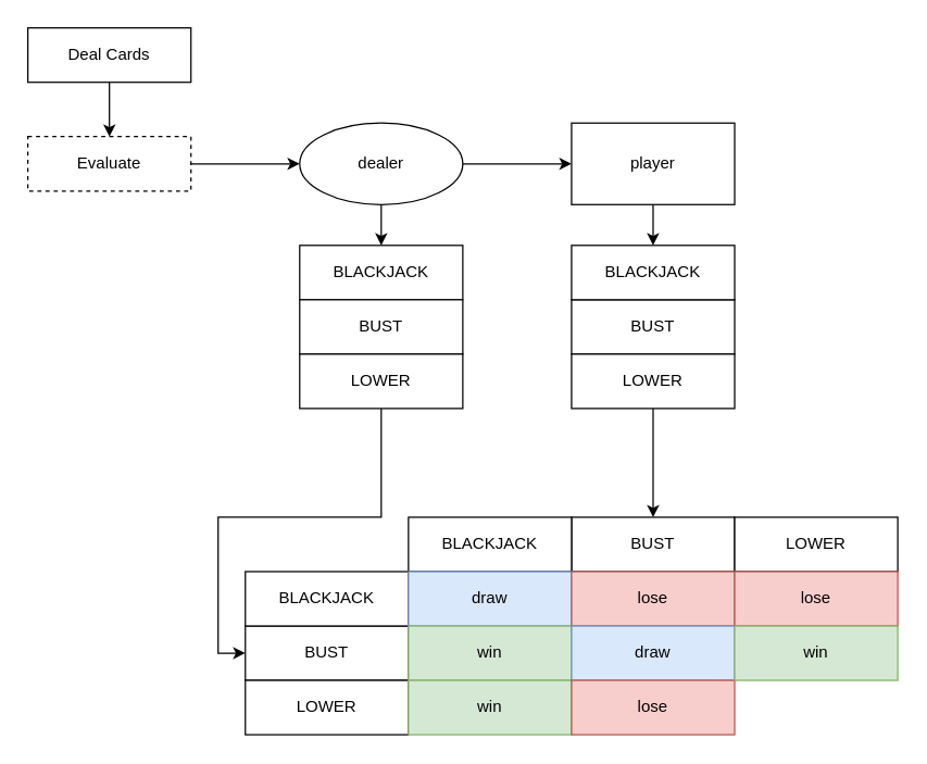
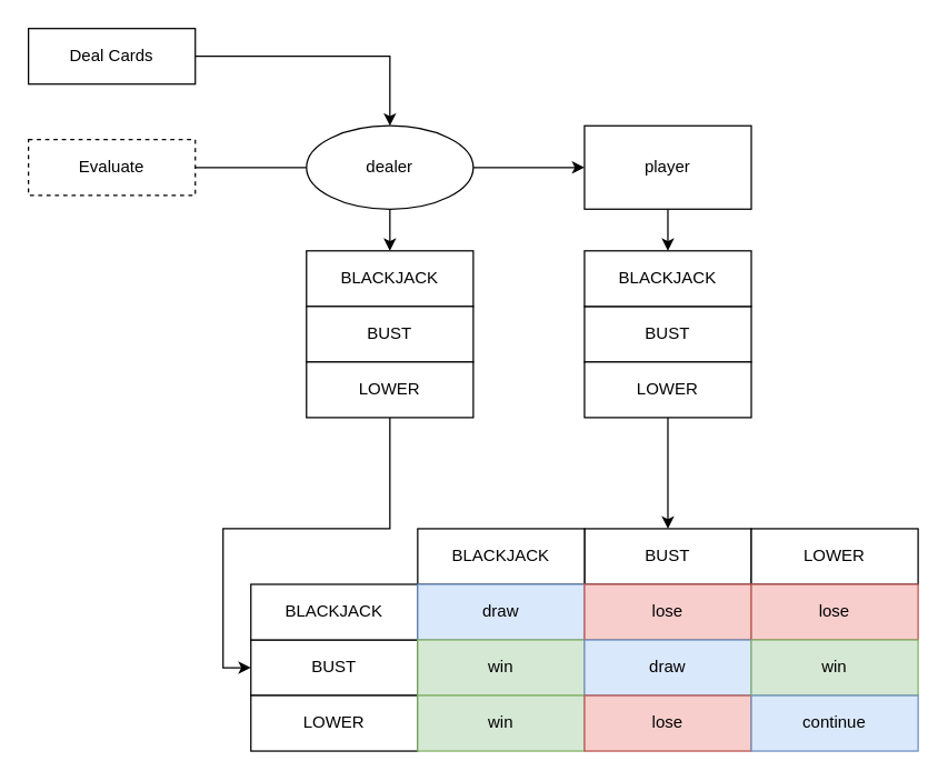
  <mxCell id="0" />
  <mxCell id="1" parent="0" />
- <mxCell id="2" value="" style="edgeStyle=orthogonalEdgeStyle;rounded=0;orthogonalLoop=1;jettySize=auto;html=1;" edge="1" parent="1" source="3" target="5"><mxGeometry relative="1" as="geometry" /></mxCell>
+ <mxCell id="2" value="" style="edgeStyle=orthogonalEdgeStyle;rounded=0;orthogonalLoop=1;jettySize=auto;html=1;" edge="1" parent="1" source="3" target="8"><mxGeometry relative="1" as="geometry" /></mxCell>
  <mxCell id="3" value="Deal Cards" style="whiteSpace=wrap;html=1;" vertex="1" parent="1"><mxGeometry x="20" y="20" width="120" height="40" as="geometry" /></mxCell>
- <mxCell id="4" value="" style="edgeStyle=orthogonalEdgeStyle;rounded=0;orthogonalLoop=1;jettySize=auto;html=1;" edge="1" parent="1" source="5" target="8"><mxGeometry relative="1" as="geometry" /></mxCell>
+ <mxCell id="4" value="" style="edgeStyle=orthogonalEdgeStyle;rounded=0;orthogonalLoop=1;jettySize=auto;html=1;endArrow=none;" edge="1" parent="1" source="5" target="8"><mxGeometry relative="1" as="geometry" /></mxCell>
  <mxCell id="5" value="Evaluate" style="whiteSpace=wrap;html=1;dashed=1;" vertex="1" parent="1"><mxGeometry x="20" y="100" width="120" height="40" as="geometry" /></mxCell>
  <mxCell id="6" value="" style="edgeStyle=orthogonalEdgeStyle;rounded=0;orthogonalLoop=1;jettySize=auto;html=1;" edge="1" parent="1" source="8" target="10"><mxGeometry relative="1" as="geometry" /></mxCell>
  <mxCell id="7" value="" style="edgeStyle=orthogonalEdgeStyle;rounded=0;orthogonalLoop=1;jettySize=auto;html=1;" edge="1" parent="1" source="8" target="11"><mxGeometry relative="1" as="geometry" /></mxCell>
  <mxCell id="8" value="dealer" style="ellipse;whiteSpace=wrap;html=1;" vertex="1" parent="1"><mxGeometry x="220" y="90" width="120" height="60" as="geometry" /></mxCell>
  <mxCell id="9" value="" style="edgeStyle=orthogonalEdgeStyle;rounded=0;orthogonalLoop=1;jettySize=auto;html=1;" edge="1" parent="1" source="10" target="18"><mxGeometry relative="1" as="geometry" /></mxCell>
  <mxCell id="10" value="player" style="whiteSpace=wrap;html=1;rounded=0;" vertex="1" parent="1"><mxGeometry x="420" y="90" width="120" height="60" as="geometry" /></mxCell>
  <mxCell id="11" value="BLACKJACK" style="whiteSpace=wrap;html=1;" vertex="1" parent="1"><mxGeometry x="220" y="180" width="120" height="40" as="geometry" /></mxCell>
  <mxCell id="12" value="BUST" style="whiteSpace=wrap;html=1;" vertex="1" parent="1"><mxGeometry x="220" y="220" width="120" height="40" as="geometry" /></mxCell>
  <mxCell id="13" value="" style="edgeStyle=orthogonalEdgeStyle;rounded=0;orthogonalLoop=1;jettySize=auto;html=1;entryX=0;entryY=0.5;entryDx=0;entryDy=0;" edge="1" parent="1" source="14" target="19"><mxGeometry relative="1" as="geometry" /></mxCell>
  <mxCell id="14" value="LOWER" style="whiteSpace=wrap;html=1;" vertex="1" parent="1"><mxGeometry x="220" y="260" width="120" height="40" as="geometry" /></mxCell>
  <mxCell id="15" value="BUST" style="whiteSpace=wrap;html=1;" vertex="1" parent="1"><mxGeometry x="420" y="220" width="120" height="40" as="geometry" /></mxCell>
  <mxCell id="16" value="" style="edgeStyle=orthogonalEdgeStyle;rounded=0;orthogonalLoop=1;jettySize=auto;html=1;entryX=0.5;entryY=0;entryDx=0;entryDy=0;" edge="1" parent="1" source="17" target="22"><mxGeometry relative="1" as="geometry" /></mxCell>
  <mxCell id="17" value="LOWER" style="whiteSpace=wrap;html=1;" vertex="1" parent="1"><mxGeometry x="420" y="260" width="120" height="40" as="geometry" /></mxCell>
  <mxCell id="18" value="BLACKJACK" style="whiteSpace=wrap;html=1;" vertex="1" parent="1"><mxGeometry x="420" y="180" width="120" height="40" as="geometry" /></mxCell>
  <mxCell id="19" value="BUST" style="whiteSpace=wrap;html=1;" vertex="1" parent="1"><mxGeometry x="180" y="460" width="120" height="40" as="geometry" /></mxCell>
  <mxCell id="20" value="LOWER" style="whiteSpace=wrap;html=1;" vertex="1" parent="1"><mxGeometry x="180" y="500" width="120" height="40" as="geometry" /></mxCell>
  <mxCell id="21" value="BLACKJACK" style="whiteSpace=wrap;html=1;" vertex="1" parent="1"><mxGeometry x="180" y="420" width="120" height="40" as="geometry" /></mxCell>
  <mxCell id="22" value="BUST" style="whiteSpace=wrap;html=1;" vertex="1" parent="1"><mxGeometry x="420" y="380" width="120" height="40" as="geometry" /></mxCell>
  <mxCell id="23" value="LOWER" style="whiteSpace=wrap;html=1;" vertex="1" parent="1"><mxGeometry x="540" y="380" width="120" height="40" as="geometry" /></mxCell>
  <mxCell id="24" value="BLACKJACK" style="whiteSpace=wrap;html=1;" vertex="1" parent="1"><mxGeometry x="300" y="380" width="120" height="40" as="geometry" /></mxCell>
  <mxCell id="25" value="draw" style="whiteSpace=wrap;html=1;fillColor=#dae8fc;strokeColor=#6c8ebf;" vertex="1" parent="1"><mxGeometry x="300" y="420" width="120" height="40" as="geometry" /></mxCell>
  <mxCell id="26" value="win" style="whiteSpace=wrap;html=1;fillColor=#d5e8d4;strokeColor=#82b366;" vertex="1" parent="1"><mxGeometry x="300" y="460" width="120" height="40" as="geometry" /></mxCell>
  <mxCell id="27" value="win" style="whiteSpace=wrap;html=1;fillColor=#d5e8d4;strokeColor=#82b366;" vertex="1" parent="1"><mxGeometry x="300" y="500" width="120" height="40" as="geometry" /></mxCell>
  <mxCell id="28" value="lose" style="whiteSpace=wrap;html=1;fillColor=#f8cecc;strokeColor=#b85450;" vertex="1" parent="1"><mxGeometry x="420" y="420" width="120" height="40" as="geometry" /></mxCell>
  <mxCell id="29" value="draw" style="whiteSpace=wrap;html=1;fillColor=#dae8fc;strokeColor=#6c8ebf;" vertex="1" parent="1"><mxGeometry x="420" y="460" width="120" height="40" as="geometry" /></mxCell>
  <mxCell id="30" value="lose" style="whiteSpace=wrap;html=1;fillColor=#f8cecc;strokeColor=#b85450;" vertex="1" parent="1"><mxGeometry x="420" y="500" width="120" height="40" as="geometry" /></mxCell>
  <mxCell id="31" value="lose" style="whiteSpace=wrap;html=1;fillColor=#f8cecc;strokeColor=#b85450;" vertex="1" parent="1"><mxGeometry x="540" y="420" width="120" height="40" as="geometry" /></mxCell>
  <mxCell id="32" value="win" style="whiteSpace=wrap;html=1;fillColor=#d5e8d4;strokeColor=#82b366;" vertex="1" parent="1"><mxGeometry x="540" y="460" width="120" height="40" as="geometry" /></mxCell>
+ <mxCell id="33" value="continue" style="whiteSpace=wrap;html=1;fillColor=#dae8fc;strokeColor=#6c8ebf;" vertex="1" parent="1"><mxGeometry x="540" y="500" width="120" height="40" as="geometry" /></mxCell>
